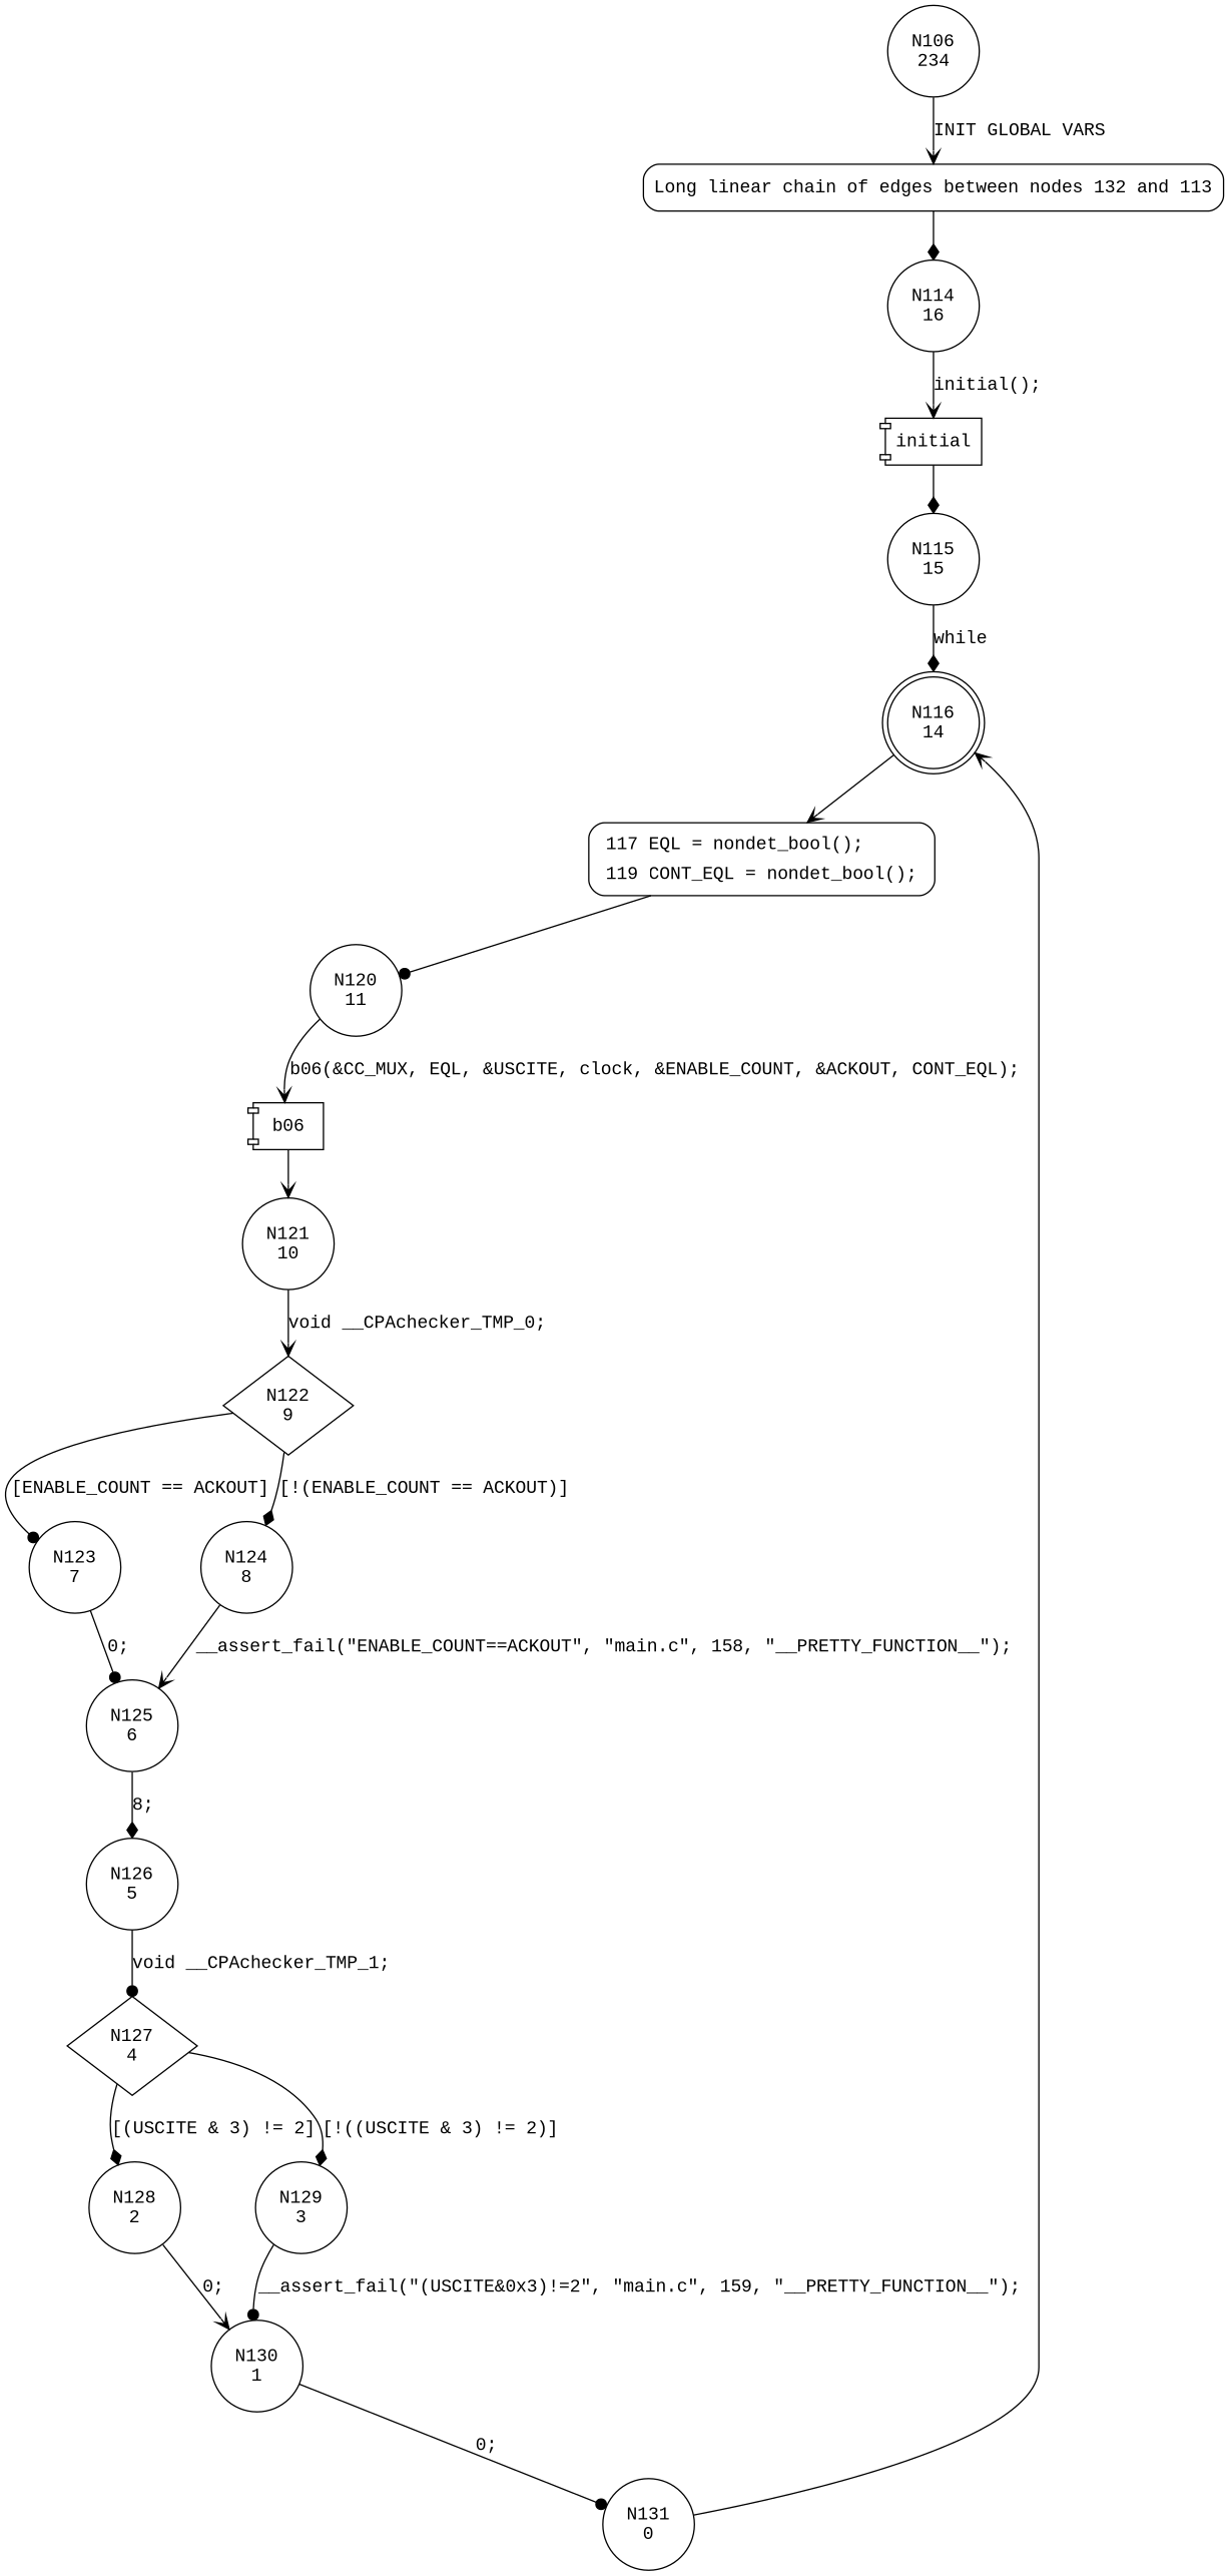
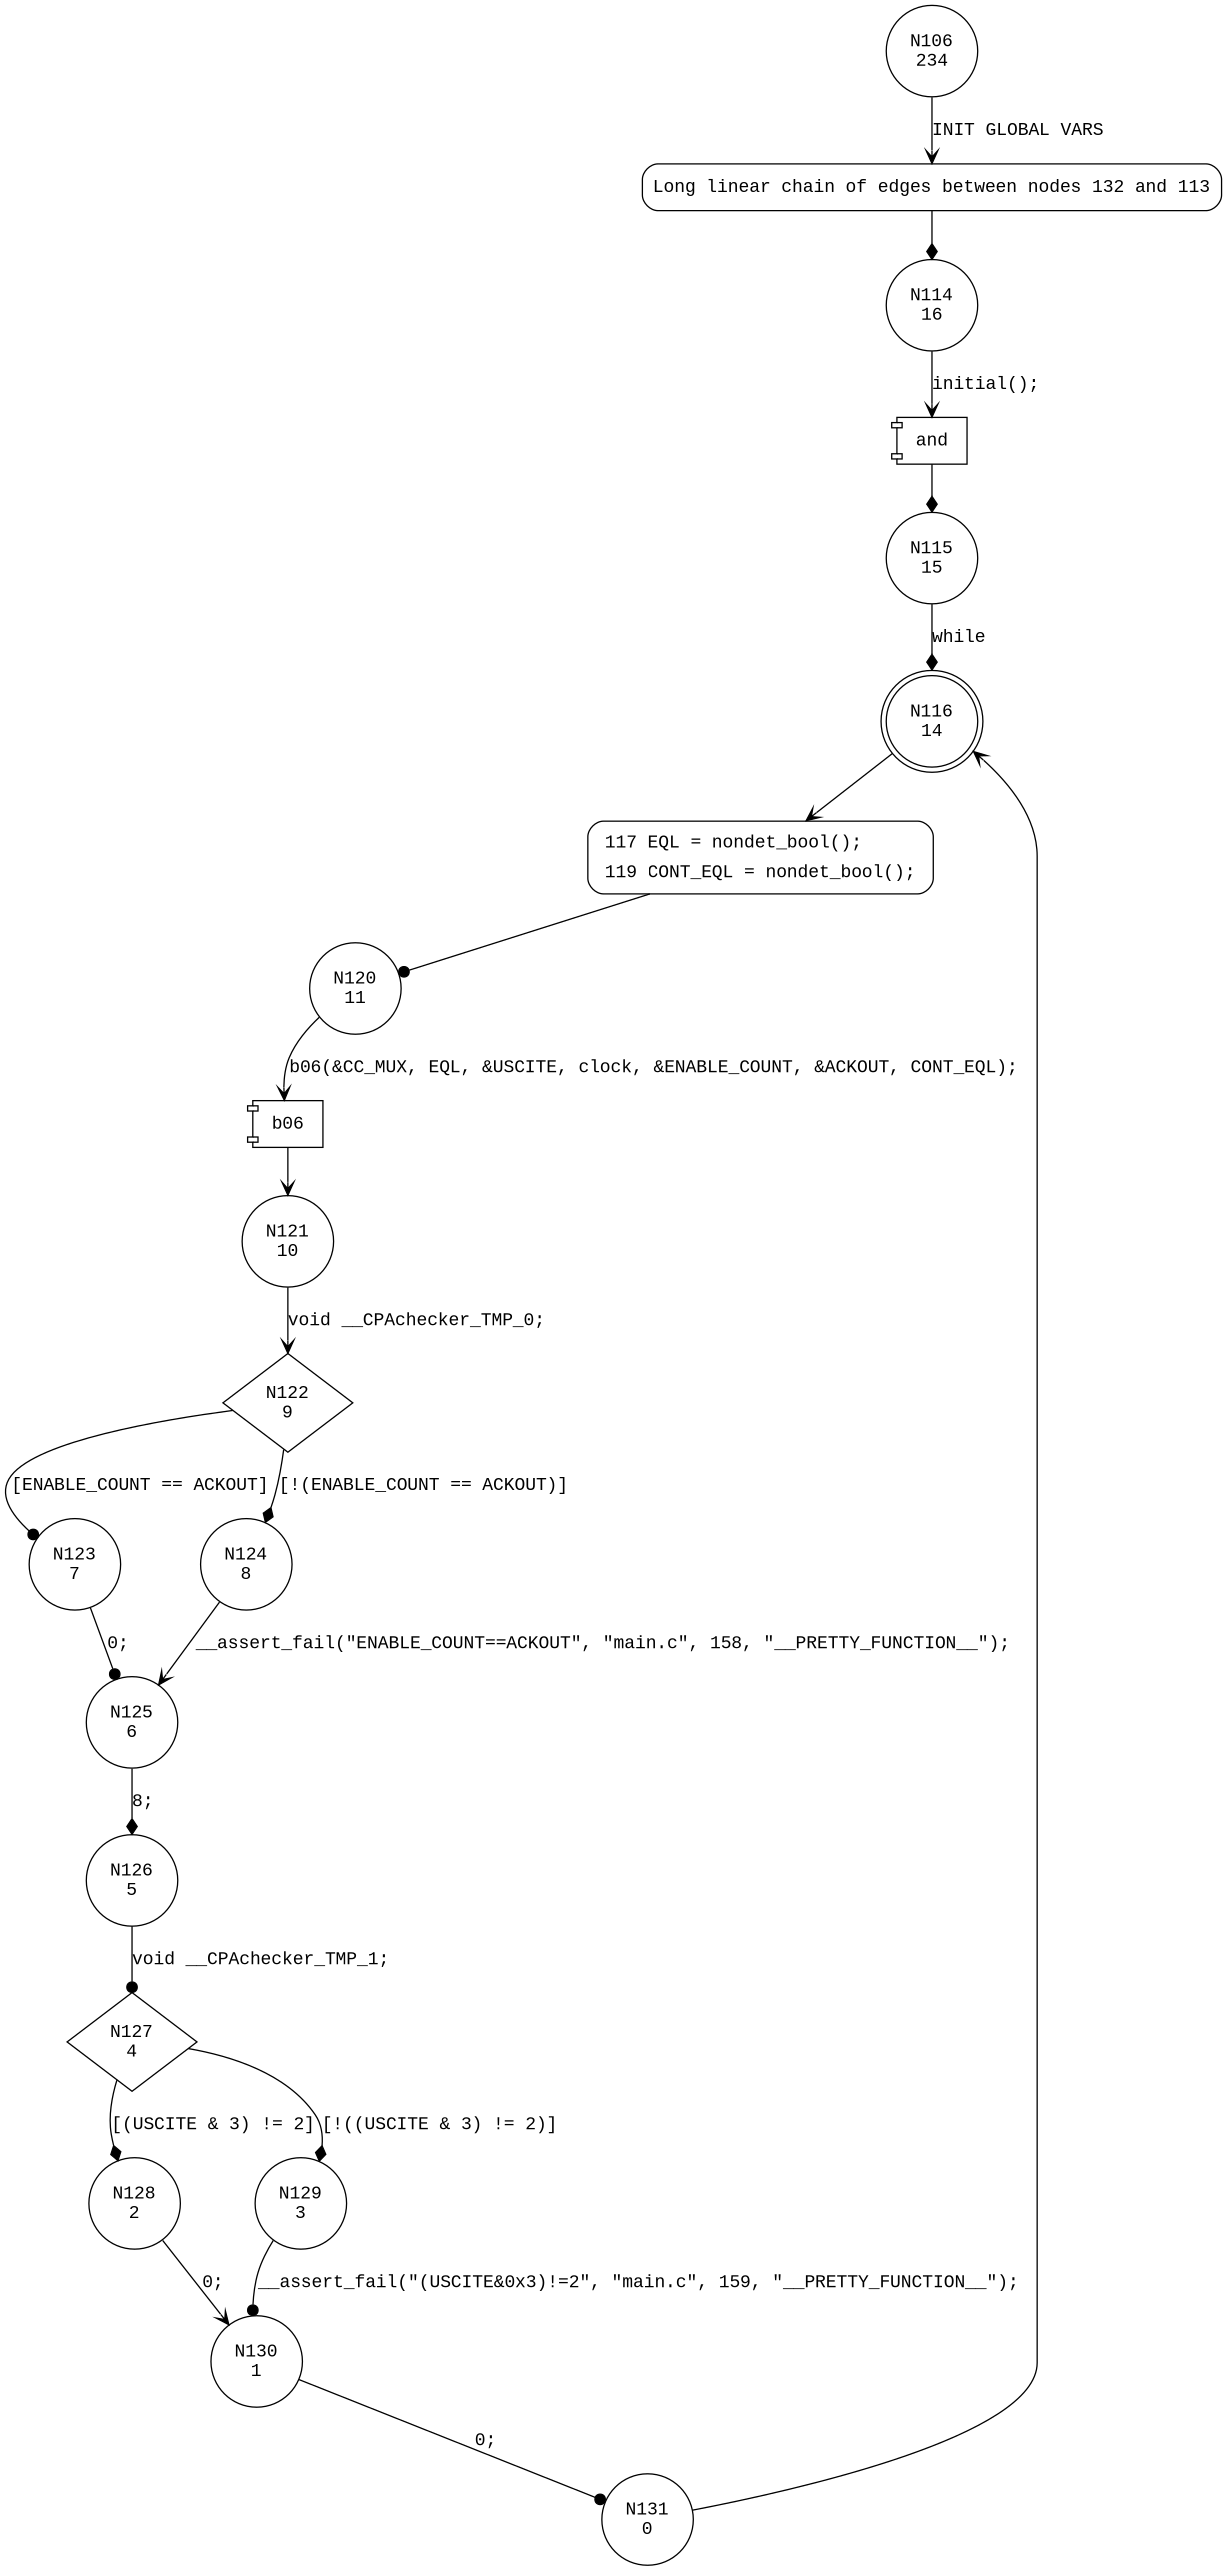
  digraph {
    fontname="Liberation Mono"
    node [fontname="Liberation Mono" shape=circle]
    edge [arrowhead=vee fontname="Liberation Mono"]
    n1 [label="N106\n234"]
    n2 [fillcolor=white label="Long linear chain of edges between nodes 132 and 113" penwidth=1 shape=Mrecord style="filled,bold"]
    n3 [label="N114\n16"]
-   n4 [label=initial shape=component]
+   n4 [label=and shape=component]
    n5 [label="N115\n15"]
    n6 [label="N116\n14" shape=doublecircle]
    n7 [fillcolor=white label=<<table border="0" cellborder="0" cellpadding="3" bgcolor="white"><tr><td align="right">117</td><td align="left">EQL = nondet_bool();</td></tr><tr><td align="right">119</td><td align="left">CONT_EQL = nondet_bool();</td></tr></table>> penwidth=1 shape=Mrecord style="filled,bold"]
    n8 [label="N120\n11"]
    n9 [label=b06 shape=component]
    n10 [label="N121\n10"]
    n11 [label="N122\n9" shape=diamond]
    n12 [label="N123\n7"]
    n13 [label="N124\n8"]
    n14 [label="N125\n6"]
    n15 [label="N126\n5"]
    n16 [label="N127\n4" shape=diamond]
    n17 [label="N128\n2"]
    n18 [label="N129\n3"]
    n19 [label="N130\n1"]
    n20 [label="N131\n0"]
    n1 -> n2 [label="INIT GLOBAL VARS"]
    n2 -> n3 [arrowhead=diamond]
    n3 -> n4 [label="initial();"]
    n4 -> n5 [arrowhead=diamond]
    n5 -> n6 [arrowhead=diamond label=while]
    n6 -> n7
    n7 -> n8 [arrowhead=dot]
    n8 -> n9 [label="b06(&CC_MUX, EQL, &USCITE, clock, &ENABLE_COUNT, &ACKOUT, CONT_EQL);"]
    n9 -> n10
    n10 -> n11 [label="void __CPAchecker_TMP_0;"]
    n11 -> n12 [arrowhead=dot label="[ENABLE_COUNT == ACKOUT]"]
    n11 -> n13 [arrowhead=diamond label="[!(ENABLE_COUNT == ACKOUT)]"]
    n12 -> n14 [arrowhead=dot label="0;"]
    n13 -> n14 [label="__assert_fail(\"ENABLE_COUNT==ACKOUT\", \"main.c\", 158, \"__PRETTY_FUNCTION__\");"]
    n14 -> n15 [arrowhead=diamond label="8;"]
    n15 -> n16 [arrowhead=dot label="void __CPAchecker_TMP_1;"]
    n16 -> n17 [arrowhead=diamond label="[(USCITE & 3) != 2]"]
    n16 -> n18 [arrowhead=diamond label="[!((USCITE & 3) != 2)]"]
    n17 -> n19 [label="0;"]
    n18 -> n19 [arrowhead=dot label="__assert_fail(\"(USCITE&0x3)!=2\", \"main.c\", 159, \"__PRETTY_FUNCTION__\");"]
    n19 -> n20 [arrowhead=dot label="0;"]
    n20 -> n6
  }
